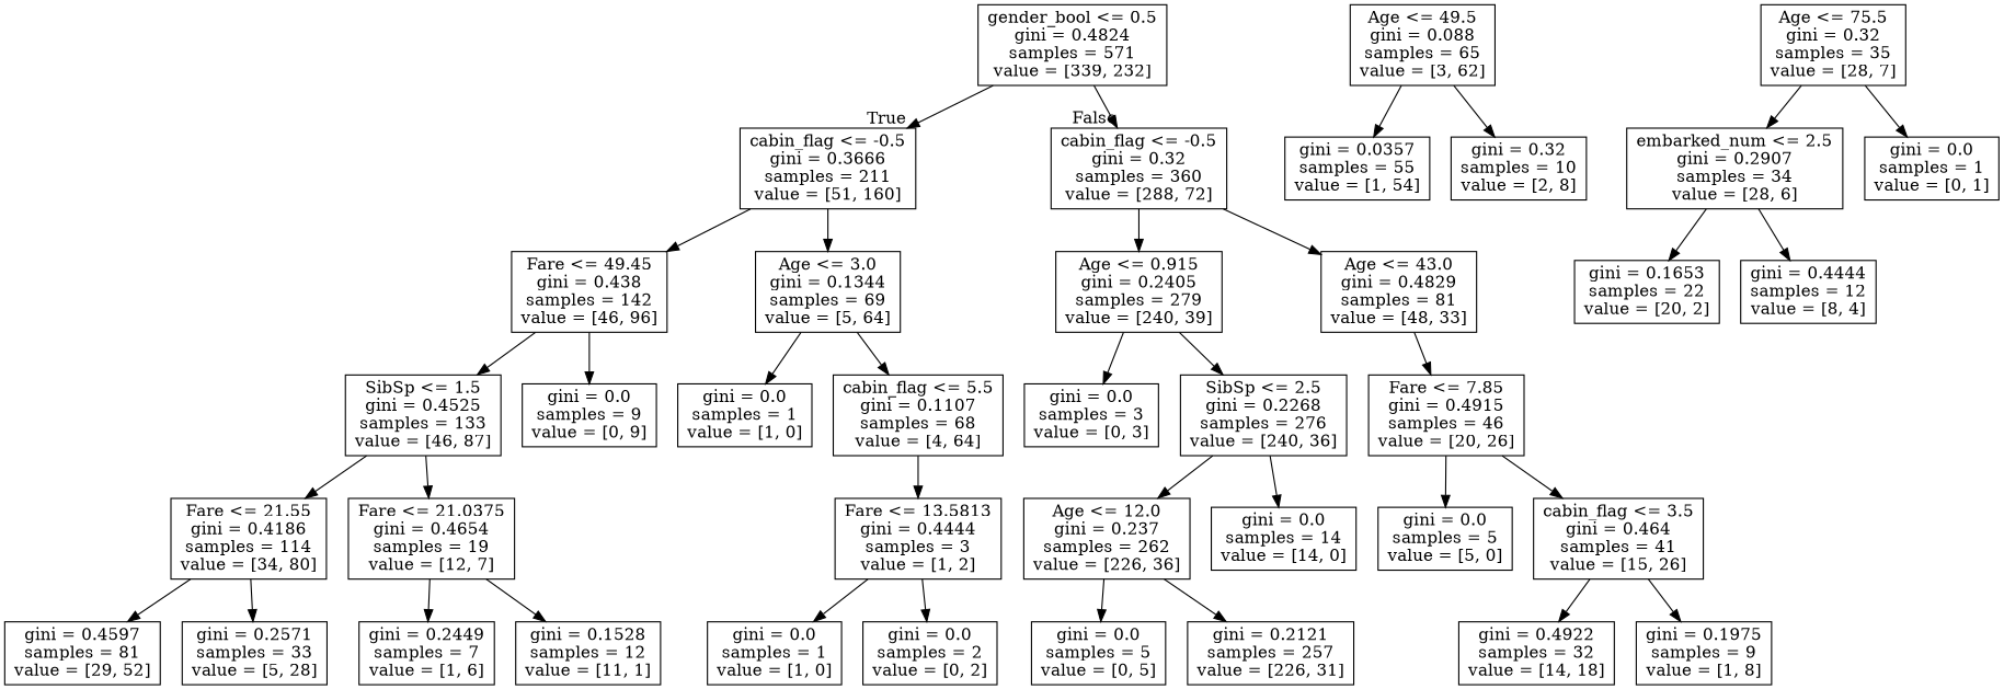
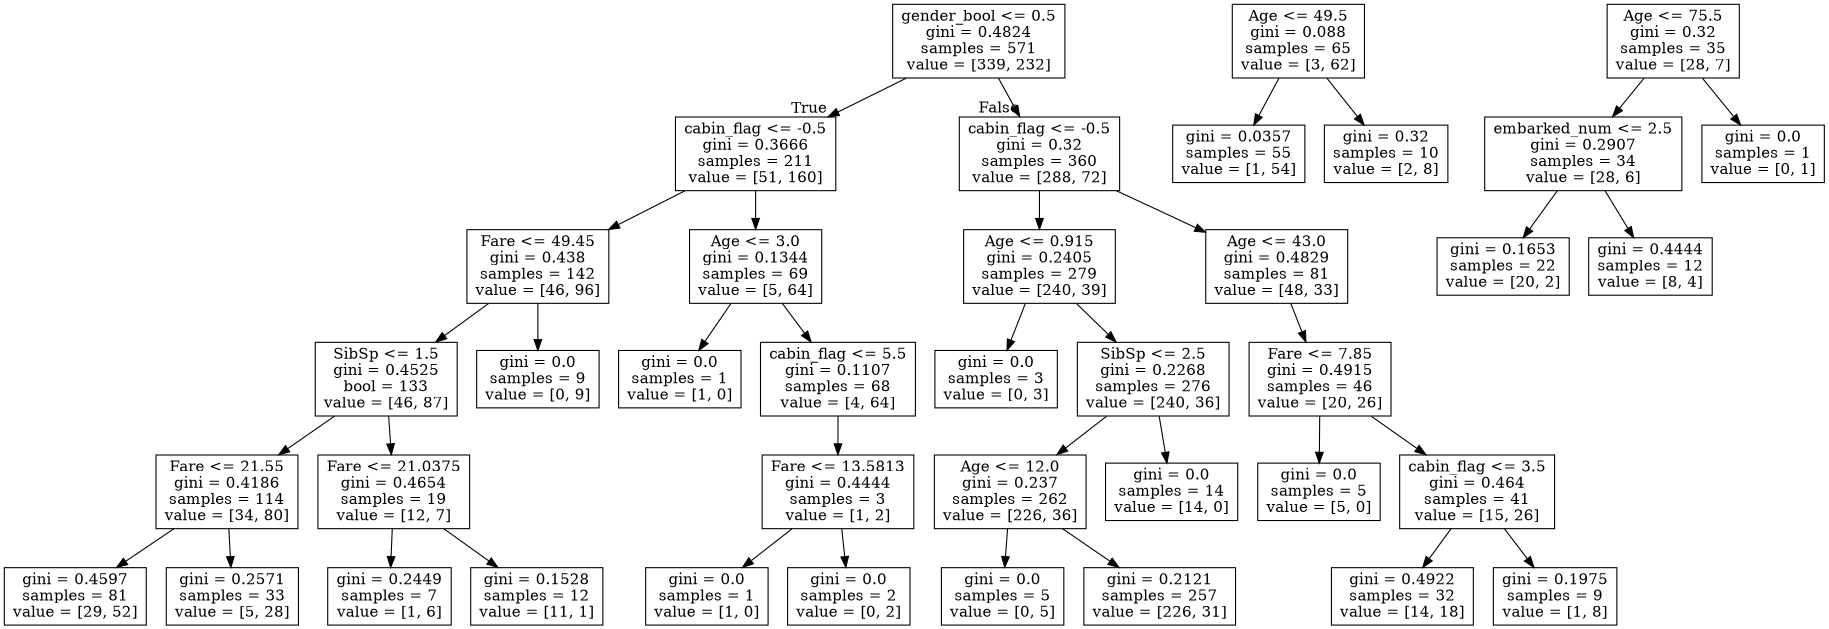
  digraph {
    node [shape=box]
    n1 [label="gender_bool <= 0.5\ngini = 0.4824\nsamples = 571\nvalue = [339, 232]"]
    n2 [label="cabin_flag <= -0.5\ngini = 0.3666\nsamples = 211\nvalue = [51, 160]"]
    n3 [label="cabin_flag <= -0.5\ngini = 0.32\nsamples = 360\nvalue = [288, 72]"]
    n4 [label="Fare <= 49.45\ngini = 0.438\nsamples = 142\nvalue = [46, 96]"]
    n5 [label="Age <= 3.0\ngini = 0.1344\nsamples = 69\nvalue = [5, 64]"]
    n6 [label="Age <= 0.915\ngini = 0.2405\nsamples = 279\nvalue = [240, 39]"]
    n7 [label="Age <= 43.0\ngini = 0.4829\nsamples = 81\nvalue = [48, 33]"]
-   n8 [label="SibSp <= 1.5\ngini = 0.4525\nsamples = 133\nvalue = [46, 87]"]
+   n8 [label="SibSp <= 1.5\ngini = 0.4525\nbool = 133\nvalue = [46, 87]"]
    n9 [label="gini = 0.0\nsamples = 9\nvalue = [0, 9]"]
    n10 [label="gini = 0.0\nsamples = 1\nvalue = [1, 0]"]
    n11 [label="cabin_flag <= 5.5\ngini = 0.1107\nsamples = 68\nvalue = [4, 64]"]
    n12 [label="Fare <= 21.55\ngini = 0.4186\nsamples = 114\nvalue = [34, 80]"]
    n13 [label="Fare <= 21.0375\ngini = 0.4654\nsamples = 19\nvalue = [12, 7]"]
    n14 [label="gini = 0.4597\nsamples = 81\nvalue = [29, 52]"]
    n15 [label="gini = 0.2571\nsamples = 33\nvalue = [5, 28]"]
    n16 [label="gini = 0.2449\nsamples = 7\nvalue = [1, 6]"]
    n17 [label="gini = 0.1528\nsamples = 12\nvalue = [11, 1]"]
    n18 [label="Fare <= 13.5813\ngini = 0.4444\nsamples = 3\nvalue = [1, 2]"]
    n19 [label="Age <= 49.5\ngini = 0.088\nsamples = 65\nvalue = [3, 62]"]
    n20 [label="gini = 0.0357\nsamples = 55\nvalue = [1, 54]"]
    n21 [label="gini = 0.32\nsamples = 10\nvalue = [2, 8]"]
    n22 [label="gini = 0.0\nsamples = 1\nvalue = [1, 0]"]
    n23 [label="gini = 0.0\nsamples = 2\nvalue = [0, 2]"]
    n24 [label="gini = 0.0\nsamples = 3\nvalue = [0, 3]"]
    n25 [label="SibSp <= 2.5\ngini = 0.2268\nsamples = 276\nvalue = [240, 36]"]
    n26 [label="Fare <= 7.85\ngini = 0.4915\nsamples = 46\nvalue = [20, 26]"]
    n27 [label="Age <= 12.0\ngini = 0.237\nsamples = 262\nvalue = [226, 36]"]
    n28 [label="gini = 0.0\nsamples = 14\nvalue = [14, 0]"]
    n29 [label="gini = 0.0\nsamples = 5\nvalue = [0, 5]"]
    n30 [label="gini = 0.2121\nsamples = 257\nvalue = [226, 31]"]
    n31 [label="gini = 0.0\nsamples = 5\nvalue = [5, 0]"]
    n32 [label="cabin_flag <= 3.5\ngini = 0.464\nsamples = 41\nvalue = [15, 26]"]
    n33 [label="Age <= 75.5\ngini = 0.32\nsamples = 35\nvalue = [28, 7]"]
    n34 [label="embarked_num <= 2.5\ngini = 0.2907\nsamples = 34\nvalue = [28, 6]"]
    n35 [label="gini = 0.0\nsamples = 1\nvalue = [0, 1]"]
    n36 [label="gini = 0.4922\nsamples = 32\nvalue = [14, 18]"]
    n37 [label="gini = 0.1975\nsamples = 9\nvalue = [1, 8]"]
    n38 [label="gini = 0.1653\nsamples = 22\nvalue = [20, 2]"]
    n39 [label="gini = 0.4444\nsamples = 12\nvalue = [8, 4]"]
    n1 -> n2 [headlabel=True labelangle=45 labeldistance=2.5]
    n1 -> n3 [headlabel=False labelangle=-45 labeldistance=2.5]
    n2 -> n4
    n2 -> n5
    n3 -> n6
    n3 -> n7
    n4 -> n8
    n4 -> n9
    n5 -> n10
    n5 -> n11
    n6 -> n24
    n6 -> n25
    n7 -> n26
    n8 -> n12
    n8 -> n13
    n11 -> n18
    n12 -> n14
    n12 -> n15
    n13 -> n16
    n13 -> n17
    n18 -> n22
    n18 -> n23
    n19 -> n20
    n19 -> n21
    n25 -> n27
    n25 -> n28
    n26 -> n31
    n26 -> n32
    n27 -> n29
    n27 -> n30
    n32 -> n36
    n32 -> n37
    n33 -> n34
    n33 -> n35
    n34 -> n38
    n34 -> n39
  }
